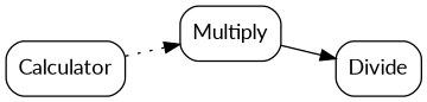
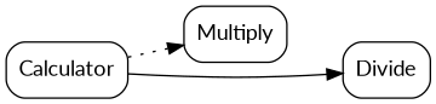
  digraph {
    fontname=Lato
    rankdir=LR
    node [fontname=Lato fontsize=14 shape=box style=rounded]
    edge [fontname=Lato fontsize=10]
    n1 [label=Calculator]
    n2 [label=<Multiply>]
    n3 [label=<Divide>]
    n1 -> n2 [style=dotted]
-   n2 -> n3
+   n1 -> n3
  }
